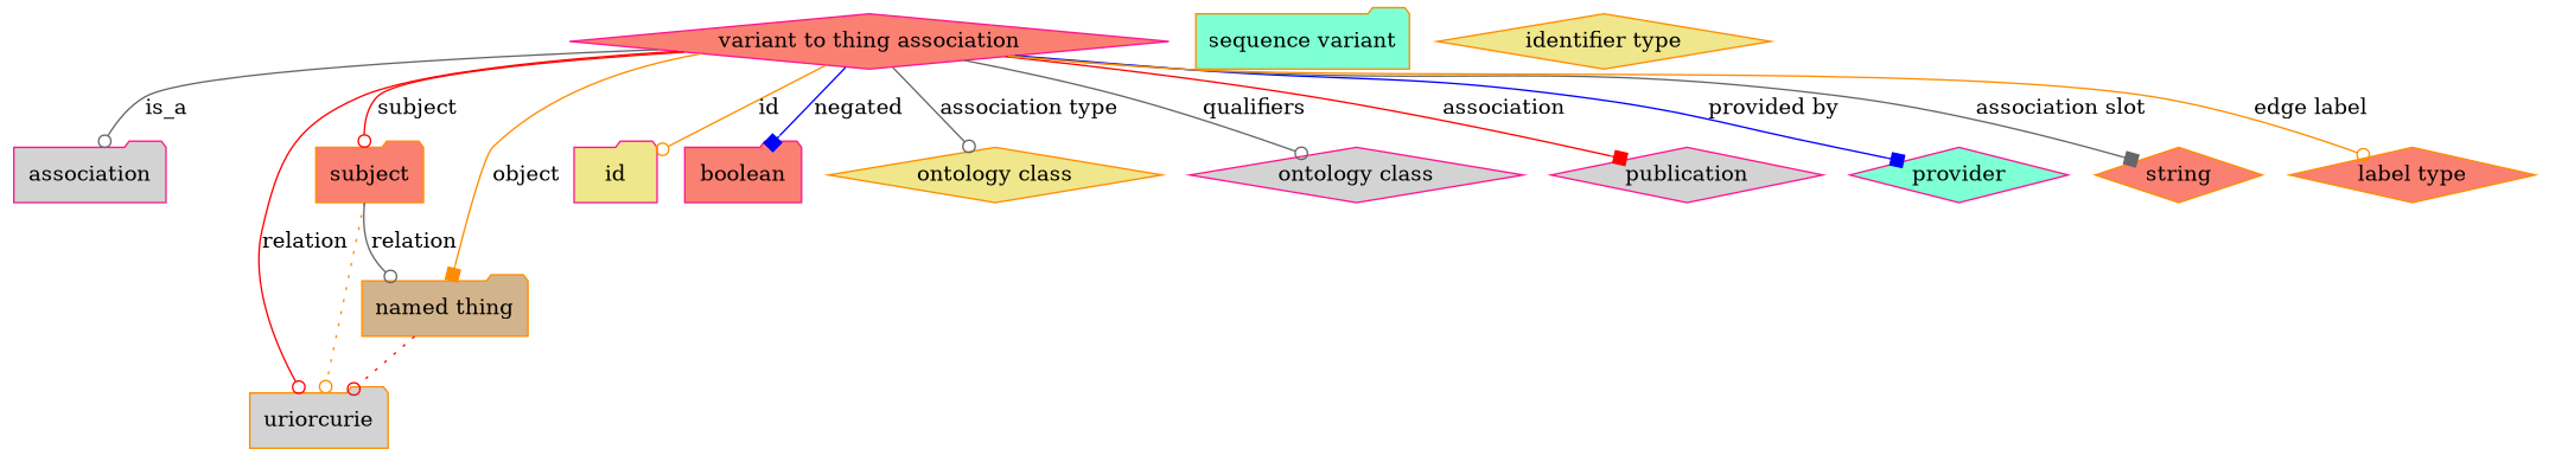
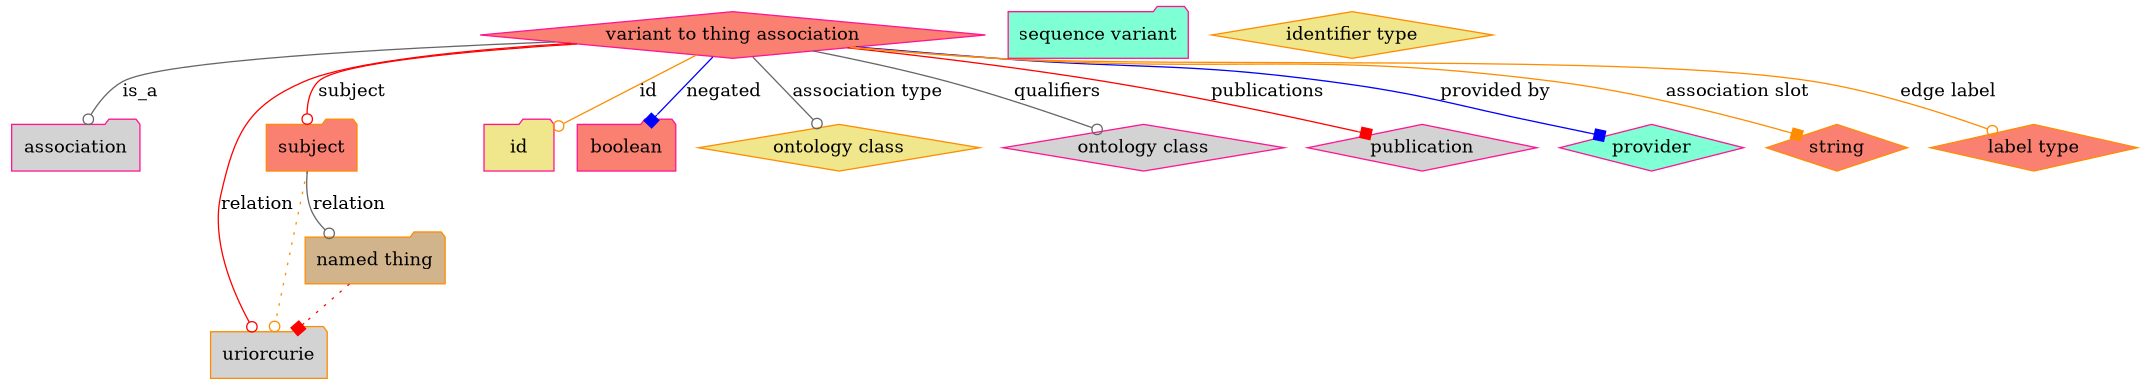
  digraph {
    node [color=deeppink fillcolor=salmon shape=diamond style=filled]
    edge [arrowhead=odot color=gray40 style=solid]
    n1 [height=0.5 label="variant to thing association" width=2.9346]
    association [fillcolor=lightgrey height=0.5 shape=folder width=1.3723]
    subject [color=darkorange height=0.5 shape=folder width=0.97656]
    n4 [color=darkorange fillcolor=lightgrey height=0.5 label=uriorcurie shape=folder width=1.2492]
    n5 [color=darkorange fillcolor=tan height=0.5 label="named thing" shape=folder width=1.5019]
    id [fillcolor=khaki height=0.5 shape=folder width=0.75]
    n7 [height=0.5 label=boolean shape=folder width=1.0584]
    n8 [color=darkorange fillcolor=khaki height=0.5 label="ontology class" width=1.6931]
    n9 [fillcolor=lightgrey height=0.5 label="ontology class" width=1.6931]
    n10 [fillcolor=lightgrey height=0.5 label=publication width=1.3859]
    n11 [fillcolor=aquamarine height=0.5 label=provider width=1.1129]
    n12 [color=darkorange height=0.5 label=string width=0.8403]
    n13 [color=darkorange height=0.5 label="label type" width=1.2425]
-   n14 [color=darkorange fillcolor=aquamarine height=0.5 label="sequence variant" shape=folder width=1.9244]
+   n14 [fillcolor=aquamarine height=0.5 label="sequence variant" shape=folder width=1.9244]
    n15 [color=darkorange fillcolor=khaki height=0.5 label="identifier type" width=1.652]
    n1 -> association [label=is_a style=""]
    n1 -> subject [color=red label=subject]
    n1 -> n4 [color=red label=relation]
-   n1 -> n5 [arrowhead=box color=darkorange label=object]
    n1 -> id [color=darkorange label=id]
    n1 -> n7 [arrowhead=box color=blue label=negated]
    n1 -> n8 [label="association type"]
    n1 -> n9 [label=qualifiers]
-   n1 -> n10 [arrowhead=box color=red label=association]
+   n1 -> n10 [arrowhead=box color=red label=publications]
    n1 -> n11 [arrowhead=box color=blue label="provided by"]
-   n1 -> n12 [arrowhead=box label="association slot"]
+   n1 -> n12 [arrowhead=box color=darkorange label="association slot"]
    n1 -> n13 [color=darkorange label="edge label"]
    subject -> n4 [color=darkorange style=dotted]
    subject -> n5 [label=relation style=""]
-   n5 -> n4 [color=red style=dotted]
+   n5 -> n4 [arrowhead=box color=red style=dotted]
  }
